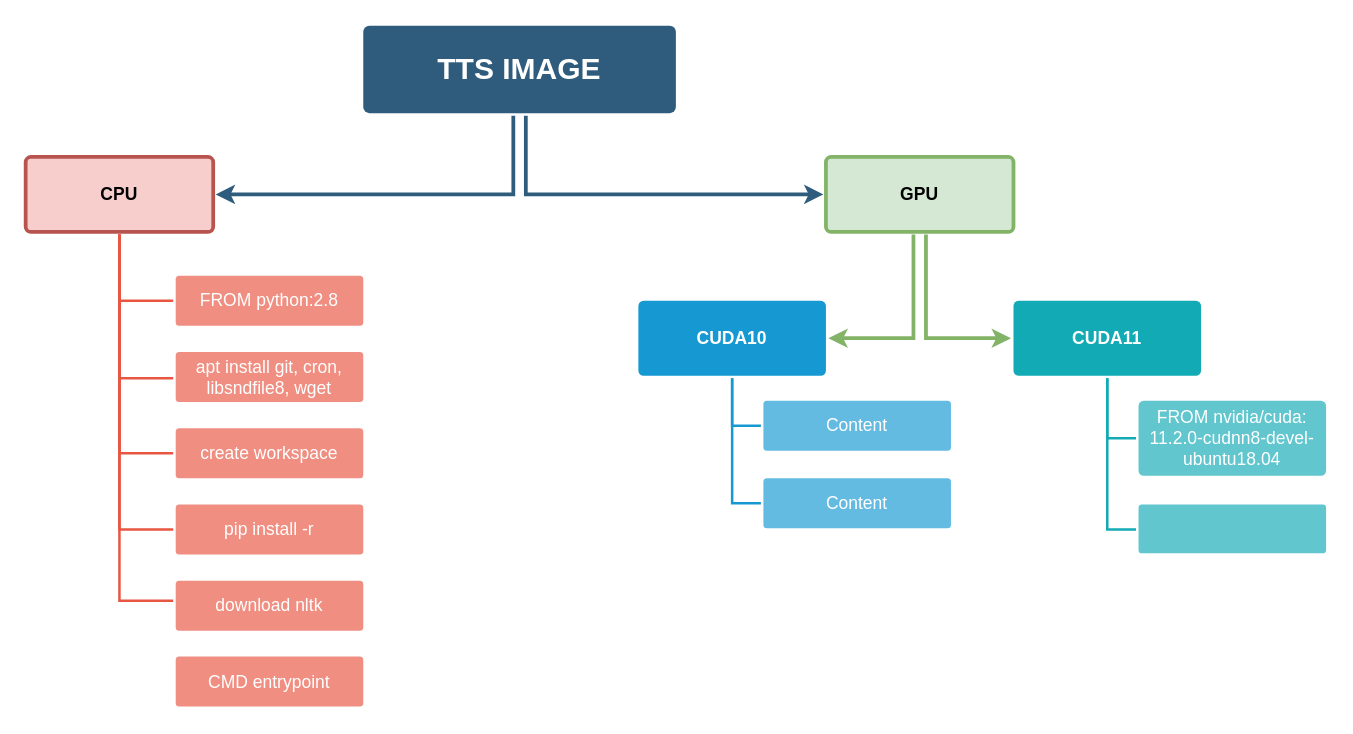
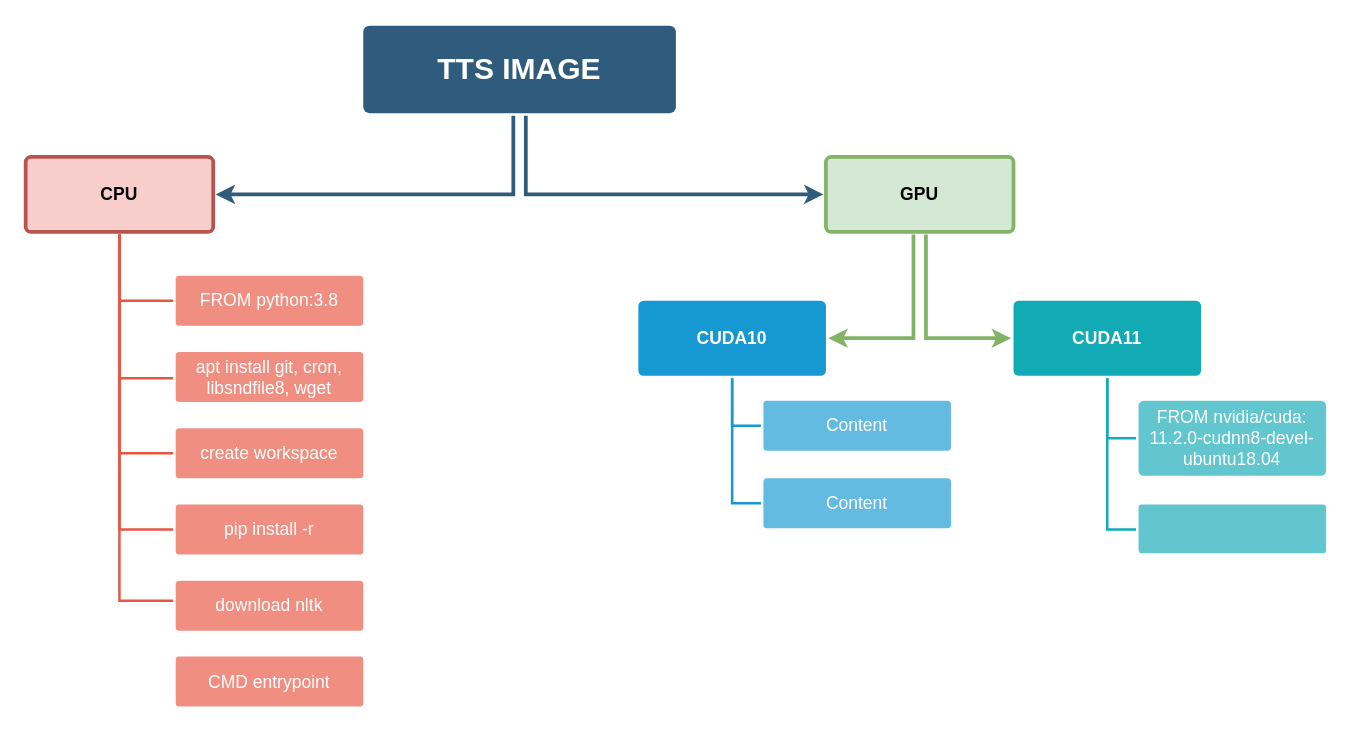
  <mxCell id="0" />
  <mxCell id="1" parent="0" />
  <mxCell id="2" value="" style="rounded=0;jumpStyle=none;html=1;shadow=0;labelBackgroundColor=none;startArrow=none;startFill=0;endArrow=classic;endFill=1;jettySize=auto;orthogonalLoop=1;strokeColor=#2F5B7C;strokeWidth=3;fontFamily=Helvetica;fontSize=16;fontColor=#23445D;spacing=5;edgeStyle=orthogonalEdgeStyle;" parent="1" source="4" target="13" edge="1"><mxGeometry relative="1" as="geometry"><Array as="points"><mxPoint x="420" y="155" /></Array></mxGeometry></mxCell>
  <mxCell id="3" value="" style="rounded=0;jumpStyle=none;html=1;shadow=0;labelBackgroundColor=none;startArrow=none;startFill=0;endArrow=classic;endFill=1;jettySize=auto;orthogonalLoop=1;strokeColor=#2F5B7C;strokeWidth=3;fontFamily=Helvetica;fontSize=16;fontColor=#23445D;spacing=5;edgeStyle=orthogonalEdgeStyle;" parent="1" source="4" target="6" edge="1"><mxGeometry relative="1" as="geometry"><Array as="points"><mxPoint x="410" y="155" /></Array></mxGeometry></mxCell>
  <mxCell id="4" value="TTS IMAGE" style="rounded=1;whiteSpace=wrap;html=1;shadow=0;labelBackgroundColor=none;strokeColor=none;strokeWidth=3;fillColor=#2F5B7C;fontFamily=Helvetica;fontSize=24;fontColor=#FFFFFF;align=center;fontStyle=1;spacing=5;arcSize=7;perimeterSpacing=2;" parent="1" vertex="1"><mxGeometry x="290" y="20" width="250" height="70" as="geometry" /></mxCell>
  <mxCell id="5" value="" style="edgeStyle=elbowEdgeStyle;rounded=0;jumpStyle=none;html=1;shadow=0;labelBackgroundColor=none;startArrow=none;startFill=0;jettySize=auto;orthogonalLoop=1;strokeColor=#E85642;strokeWidth=2;fontFamily=Helvetica;fontSize=14;fontColor=#FFFFFF;spacing=5;fontStyle=1;fillColor=#b0e3e6;endArrow=none;endFill=0;" parent="1" source="6" target="9" edge="1"><mxGeometry relative="1" as="geometry"><mxPoint x="60" y="490" as="targetPoint" /><Array as="points"><mxPoint x="95" y="203" /></Array></mxGeometry></mxCell>
  <mxCell id="6" value="CPU" style="rounded=1;whiteSpace=wrap;html=1;shadow=0;labelBackgroundColor=none;strokeColor=#b85450;strokeWidth=3;fillColor=#f8cecc;fontFamily=Helvetica;fontSize=14;align=center;spacing=5;fontStyle=1;arcSize=7;perimeterSpacing=2;" parent="1" vertex="1"><mxGeometry x="20" y="125" width="150" height="60" as="geometry" /></mxCell>
  <mxCell id="7" value="pip install -r" style="rounded=1;whiteSpace=wrap;html=1;shadow=0;labelBackgroundColor=none;strokeColor=none;strokeWidth=3;fillColor=#f08e81;fontFamily=Helvetica;fontSize=14;fontColor=#FFFFFF;align=center;spacing=5;fontStyle=0;arcSize=7;perimeterSpacing=2;" parent="1" vertex="1"><mxGeometry x="140" y="403" width="150" height="40" as="geometry" /></mxCell>
  <mxCell id="8" value="apt install git, cron, libsndfile8, wget" style="rounded=1;whiteSpace=wrap;html=1;shadow=0;labelBackgroundColor=none;strokeColor=none;strokeWidth=3;fillColor=#f08e81;fontFamily=Helvetica;fontSize=14;fontColor=#FFFFFF;align=center;spacing=5;fontStyle=0;arcSize=7;perimeterSpacing=2;" parent="1" vertex="1"><mxGeometry x="140" y="281" width="150" height="40" as="geometry" /></mxCell>
- <mxCell id="9" value="FROM python:2.8" style="rounded=1;whiteSpace=wrap;html=1;shadow=0;labelBackgroundColor=none;strokeColor=none;strokeWidth=3;fillColor=#f08e81;fontFamily=Helvetica;fontSize=14;fontColor=#FFFFFF;align=center;spacing=5;fontStyle=0;arcSize=7;perimeterSpacing=2;" parent="1" vertex="1"><mxGeometry x="140" y="220" width="150" height="40" as="geometry" /></mxCell>
+ <mxCell id="9" value="FROM python:3.8" style="rounded=1;whiteSpace=wrap;html=1;shadow=0;labelBackgroundColor=none;strokeColor=none;strokeWidth=3;fillColor=#f08e81;fontFamily=Helvetica;fontSize=14;fontColor=#FFFFFF;align=center;spacing=5;fontStyle=0;arcSize=7;perimeterSpacing=2;" parent="1" vertex="1"><mxGeometry x="140" y="220" width="150" height="40" as="geometry" /></mxCell>
  <mxCell id="10" value="" style="edgeStyle=orthogonalEdgeStyle;rounded=0;jumpStyle=none;html=1;shadow=0;labelBackgroundColor=none;startArrow=none;startFill=0;endArrow=none;endFill=0;jettySize=auto;orthogonalLoop=1;strokeColor=#1699D3;strokeWidth=2;fontFamily=Helvetica;fontSize=14;fontColor=#FFFFFF;spacing=5;entryX=0;entryY=0.5;entryDx=0;entryDy=0;" parent="1" source="11" target="12" edge="1"><mxGeometry relative="1" as="geometry"><Array as="points"><mxPoint x="585" y="340" /></Array></mxGeometry></mxCell>
  <mxCell id="11" value="CUDA10" style="rounded=1;whiteSpace=wrap;html=1;shadow=0;labelBackgroundColor=none;strokeColor=none;strokeWidth=3;fillColor=#1699d3;fontFamily=Helvetica;fontSize=14;fontColor=#FFFFFF;align=center;spacing=5;fontStyle=1;arcSize=7;perimeterSpacing=2;" parent="1" vertex="1"><mxGeometry x="510" y="240" width="150" height="60" as="geometry" /></mxCell>
  <mxCell id="12" value="Content" style="rounded=1;whiteSpace=wrap;html=1;shadow=0;labelBackgroundColor=none;strokeColor=none;strokeWidth=3;fillColor=#64bbe2;fontFamily=Helvetica;fontSize=14;fontColor=#FFFFFF;align=center;spacing=5;arcSize=7;perimeterSpacing=2;" parent="1" vertex="1"><mxGeometry x="610" y="320" width="150" height="40" as="geometry" /></mxCell>
  <mxCell id="13" value="GPU" style="rounded=1;whiteSpace=wrap;html=1;shadow=0;labelBackgroundColor=none;strokeColor=#82b366;strokeWidth=3;fillColor=#d5e8d4;fontFamily=Helvetica;fontSize=14;align=center;spacing=5;fontStyle=1;arcSize=7;perimeterSpacing=2;" parent="1" vertex="1"><mxGeometry x="660" y="125" width="150" height="60" as="geometry" /></mxCell>
  <mxCell id="14" value="" style="edgeStyle=orthogonalEdgeStyle;rounded=0;jumpStyle=none;html=1;shadow=0;labelBackgroundColor=none;startArrow=none;startFill=0;jettySize=auto;orthogonalLoop=1;strokeColor=#82b366;strokeWidth=3;fontFamily=Helvetica;fontSize=14;fontColor=#FFFFFF;spacing=5;fontStyle=1;fillColor=#d5e8d4;" parent="1" source="13" target="11" edge="1"><mxGeometry relative="1" as="geometry"><Array as="points"><mxPoint x="730" y="270" /></Array></mxGeometry></mxCell>
  <mxCell id="15" value="" style="edgeStyle=orthogonalEdgeStyle;rounded=0;jumpStyle=none;html=1;shadow=0;labelBackgroundColor=none;startArrow=none;startFill=0;jettySize=auto;orthogonalLoop=1;strokeColor=#12AAB5;strokeWidth=2;fontFamily=Helvetica;fontSize=14;fontColor=#FFFFFF;spacing=5;fontStyle=1;fillColor=#b0e3e6;entryX=0;entryY=0.5;entryDx=0;entryDy=0;endArrow=none;endFill=0;" parent="1" source="24" target="16" edge="1"><mxGeometry relative="1" as="geometry"><mxPoint x="1005.395" y="512.5" as="targetPoint" /><Array as="points"><mxPoint x="885" y="350" /></Array></mxGeometry></mxCell>
  <mxCell id="16" value="FROM nvidia/cuda:&lt;br&gt;11.2.0-cudnn8-devel-&lt;br&gt;ubuntu18.04" style="rounded=1;whiteSpace=wrap;html=1;shadow=0;labelBackgroundColor=none;strokeColor=none;strokeWidth=3;fillColor=#61c6ce;fontFamily=Helvetica;fontSize=14;fontColor=#FFFFFF;align=center;spacing=5;fontStyle=0;arcSize=7;perimeterSpacing=2;" parent="1" vertex="1"><mxGeometry x="910" y="320" width="150" height="60" as="geometry" /></mxCell>
  <mxCell id="17" value="" style="edgeStyle=elbowEdgeStyle;rounded=0;jumpStyle=none;html=1;shadow=0;labelBackgroundColor=none;startArrow=none;startFill=0;jettySize=auto;orthogonalLoop=1;strokeColor=#E85642;strokeWidth=2;fontFamily=Helvetica;fontSize=14;fontColor=#FFFFFF;spacing=5;fontStyle=1;fillColor=#b0e3e6;endArrow=none;endFill=0;" edge="1" parent="1" source="6" target="8"><mxGeometry relative="1" as="geometry"><mxPoint x="105" y="197" as="sourcePoint" /><mxPoint x="148" y="250" as="targetPoint" /><Array as="points"><mxPoint x="95" y="302" /></Array></mxGeometry></mxCell>
  <mxCell id="18" value="" style="edgeStyle=elbowEdgeStyle;rounded=0;jumpStyle=none;html=1;shadow=0;labelBackgroundColor=none;startArrow=none;startFill=0;jettySize=auto;orthogonalLoop=1;strokeColor=#E85642;strokeWidth=2;fontFamily=Helvetica;fontSize=14;fontColor=#FFFFFF;spacing=5;fontStyle=1;fillColor=#b0e3e6;endArrow=none;endFill=0;" edge="1" parent="1" source="6" target="7"><mxGeometry relative="1" as="geometry"><mxPoint x="105" y="197" as="sourcePoint" /><mxPoint x="148" y="312" as="targetPoint" /><Array as="points"><mxPoint x="95" y="312" /></Array></mxGeometry></mxCell>
  <mxCell id="19" value="create workspace" style="rounded=1;whiteSpace=wrap;html=1;shadow=0;labelBackgroundColor=none;strokeColor=none;strokeWidth=3;fillColor=#f08e81;fontFamily=Helvetica;fontSize=14;fontColor=#FFFFFF;align=center;spacing=5;fontStyle=0;arcSize=7;perimeterSpacing=2;" vertex="1" parent="1"><mxGeometry x="140" y="342" width="150" height="40" as="geometry" /></mxCell>
  <mxCell id="20" value="" style="edgeStyle=elbowEdgeStyle;rounded=0;jumpStyle=none;html=1;shadow=0;labelBackgroundColor=none;startArrow=none;startFill=0;jettySize=auto;orthogonalLoop=1;strokeColor=#E85642;strokeWidth=2;fontFamily=Helvetica;fontSize=14;fontColor=#FFFFFF;spacing=5;fontStyle=1;fillColor=#b0e3e6;endArrow=none;endFill=0;entryX=0;entryY=0.5;entryDx=0;entryDy=0;" edge="1" parent="1" source="6" target="19"><mxGeometry relative="1" as="geometry"><mxPoint x="105" y="197" as="sourcePoint" /><mxPoint x="130" y="360" as="targetPoint" /><Array as="points"><mxPoint x="95" y="275" /></Array></mxGeometry></mxCell>
  <mxCell id="21" value="download nltk" style="rounded=1;whiteSpace=wrap;html=1;shadow=0;labelBackgroundColor=none;strokeColor=none;strokeWidth=3;fillColor=#f08e81;fontFamily=Helvetica;fontSize=14;fontColor=#FFFFFF;align=center;spacing=5;fontStyle=0;arcSize=7;perimeterSpacing=2;" vertex="1" parent="1"><mxGeometry x="140" y="464" width="150" height="40" as="geometry" /></mxCell>
  <mxCell id="22" value="" style="edgeStyle=elbowEdgeStyle;rounded=0;jumpStyle=none;html=1;shadow=0;labelBackgroundColor=none;startArrow=none;startFill=0;jettySize=auto;orthogonalLoop=1;strokeColor=#E85642;strokeWidth=2;fontFamily=Helvetica;fontSize=14;fontColor=#FFFFFF;spacing=5;fontStyle=1;fillColor=#b0e3e6;endArrow=none;endFill=0;" edge="1" parent="1" source="6" target="21"><mxGeometry relative="1" as="geometry"><mxPoint x="105" y="197" as="sourcePoint" /><mxPoint x="148" y="434.5" as="targetPoint" /><Array as="points"><mxPoint x="95" y="480" /></Array></mxGeometry></mxCell>
  <mxCell id="23" value="CMD entrypoint" style="rounded=1;whiteSpace=wrap;html=1;shadow=0;labelBackgroundColor=none;strokeColor=none;strokeWidth=3;fillColor=#f08e81;fontFamily=Helvetica;fontSize=14;fontColor=#FFFFFF;align=center;spacing=5;fontStyle=0;arcSize=7;perimeterSpacing=2;" vertex="1" parent="1"><mxGeometry x="140" y="524.5" width="150" height="40" as="geometry" /></mxCell>
  <mxCell id="24" value="CUDA11" style="rounded=1;whiteSpace=wrap;html=1;shadow=0;labelBackgroundColor=none;strokeColor=none;strokeWidth=3;fillColor=#12aab5;fontFamily=Helvetica;fontSize=14;fontColor=#FFFFFF;align=center;spacing=5;fontStyle=1;arcSize=7;perimeterSpacing=2;" vertex="1" parent="1"><mxGeometry x="810" y="240" width="150" height="60" as="geometry" /></mxCell>
  <mxCell id="25" value="" style="edgeStyle=orthogonalEdgeStyle;rounded=0;jumpStyle=none;html=1;shadow=0;labelBackgroundColor=none;startArrow=none;startFill=0;jettySize=auto;orthogonalLoop=1;strokeColor=#82b366;strokeWidth=3;fontFamily=Helvetica;fontSize=14;fontColor=#FFFFFF;spacing=5;fontStyle=1;fillColor=#d5e8d4;" edge="1" parent="1" source="13" target="24"><mxGeometry relative="1" as="geometry"><mxPoint x="830" y="197" as="sourcePoint" /><mxPoint x="742" y="280" as="targetPoint" /><Array as="points"><mxPoint x="740" y="270" /></Array></mxGeometry></mxCell>
  <mxCell id="26" value="Content" style="rounded=1;whiteSpace=wrap;html=1;shadow=0;labelBackgroundColor=none;strokeColor=none;strokeWidth=3;fillColor=#64bbe2;fontFamily=Helvetica;fontSize=14;fontColor=#FFFFFF;align=center;spacing=5;arcSize=7;perimeterSpacing=2;" vertex="1" parent="1"><mxGeometry x="610" y="382" width="150" height="40" as="geometry" /></mxCell>
  <mxCell id="27" value="" style="edgeStyle=orthogonalEdgeStyle;rounded=0;jumpStyle=none;html=1;shadow=0;labelBackgroundColor=none;startArrow=none;startFill=0;endArrow=none;endFill=0;jettySize=auto;orthogonalLoop=1;strokeColor=#1699D3;strokeWidth=2;fontFamily=Helvetica;fontSize=14;fontColor=#FFFFFF;spacing=5;entryX=0;entryY=0.5;entryDx=0;entryDy=0;exitX=0.5;exitY=1;exitDx=0;exitDy=0;" edge="1" parent="1" source="11" target="26"><mxGeometry relative="1" as="geometry"><mxPoint x="635" y="312" as="sourcePoint" /><mxPoint x="668" y="350" as="targetPoint" /><Array as="points"><mxPoint x="585" y="402" /></Array></mxGeometry></mxCell>
  <mxCell id="28" value="" style="rounded=1;whiteSpace=wrap;html=1;shadow=0;labelBackgroundColor=none;strokeColor=none;strokeWidth=3;fillColor=#61c6ce;fontFamily=Helvetica;fontSize=14;fontColor=#FFFFFF;align=center;spacing=5;fontStyle=0;arcSize=7;perimeterSpacing=2;" vertex="1" parent="1"><mxGeometry x="910" y="403" width="150" height="39" as="geometry" /></mxCell>
  <mxCell id="29" value="" style="edgeStyle=orthogonalEdgeStyle;rounded=0;jumpStyle=none;html=1;shadow=0;labelBackgroundColor=none;startArrow=none;startFill=0;jettySize=auto;orthogonalLoop=1;strokeColor=#12AAB5;strokeWidth=2;fontFamily=Helvetica;fontSize=14;fontColor=#FFFFFF;spacing=5;fontStyle=1;fillColor=#b0e3e6;endArrow=none;endFill=0;exitX=0.5;exitY=1;exitDx=0;exitDy=0;" edge="1" parent="1" source="24" target="28"><mxGeometry relative="1" as="geometry"><mxPoint x="895" y="312" as="sourcePoint" /><mxPoint x="918" y="360" as="targetPoint" /><Array as="points"><mxPoint x="885" y="423" /></Array></mxGeometry></mxCell>
